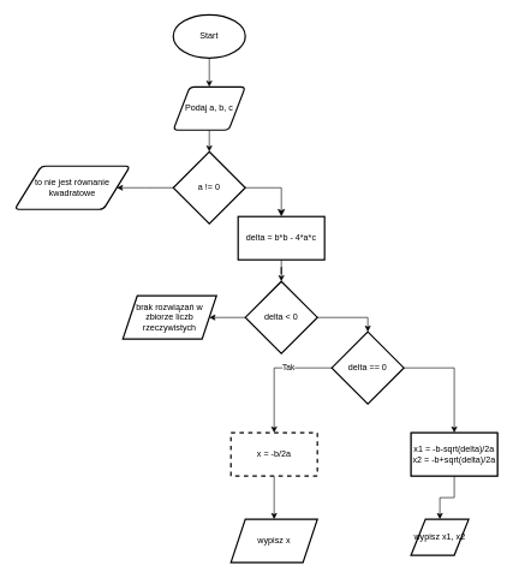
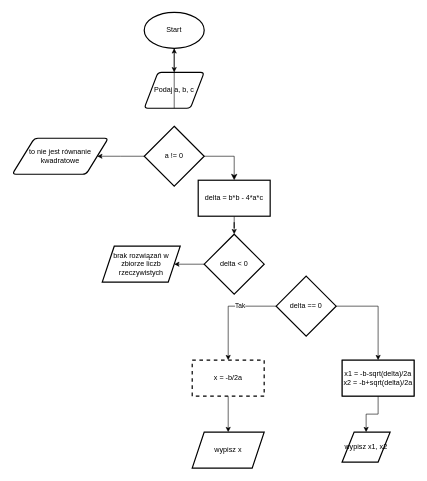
  <mxCell id="0" />
  <mxCell id="1" parent="0" />
  <mxCell id="2" value="" style="endArrow=classic;html=1;rounded=0;" edge="1" parent="1"><mxGeometry width="50" height="50" relative="1" as="geometry"><mxPoint x="290" y="80" as="sourcePoint" /><mxPoint x="290" y="120" as="targetPoint" /></mxGeometry></mxCell>
  <mxCell id="3" value="Podaj a, b, c" style="shape=parallelogram;html=1;strokeWidth=2;perimeter=parallelogramPerimeter;whiteSpace=wrap;rounded=1;arcSize=12;size=0.23;" vertex="1" parent="1"><mxGeometry x="240" y="120" width="100" height="60" as="geometry" /></mxCell>
  <mxCell id="4" value="Start" style="strokeWidth=2;html=1;shape=mxgraph.flowchart.start_1;whiteSpace=wrap;" vertex="1" parent="1"><mxGeometry x="240" y="20" width="100" height="60" as="geometry" /></mxCell>
  <mxCell id="5" value="a != 0" style="strokeWidth=2;html=1;shape=mxgraph.flowchart.decision;whiteSpace=wrap;" vertex="1" parent="1"><mxGeometry x="240" y="210" width="100" height="100" as="geometry" /></mxCell>
- <mxCell id="6" value="" style="endArrow=classic;html=1;rounded=0;entryX=0.5;entryY=0;entryDx=0;entryDy=0;entryPerimeter=0;exitX=0.5;exitY=1;exitDx=0;exitDy=0;" edge="1" parent="1" source="3" target="5"><mxGeometry width="50" height="50" relative="1" as="geometry"><mxPoint x="280" y="220" as="sourcePoint" /><mxPoint x="290" y="190" as="targetPoint" /></mxGeometry></mxCell>
+ <mxCell id="6" value="" style="endArrow=classic;html=1;rounded=0;exitX=0.5;exitY=1;exitDx=0;exitDy=0;" edge="1" parent="1" source="3" target="4"><mxGeometry width="50" height="50" relative="1" as="geometry"><mxPoint x="280" y="220" as="sourcePoint" /><mxPoint x="290" y="190" as="targetPoint" /></mxGeometry></mxCell>
  <mxCell id="7" value="to nie jest równanie kwadratowe" style="shape=parallelogram;html=1;strokeWidth=2;perimeter=parallelogramPerimeter;whiteSpace=wrap;rounded=1;arcSize=12;size=0.23;" vertex="1" parent="1"><mxGeometry x="20" y="230" width="160" height="60" as="geometry" /></mxCell>
  <mxCell id="8" value="" style="endArrow=classic;html=1;rounded=0;exitX=0;exitY=0.5;exitDx=0;exitDy=0;exitPerimeter=0;entryX=1;entryY=0.5;entryDx=0;entryDy=0;" edge="1" parent="1" source="5" target="7"><mxGeometry width="50" height="50" relative="1" as="geometry"><mxPoint x="280" y="220" as="sourcePoint" /><mxPoint x="180" y="260" as="targetPoint" /><Array as="points"><mxPoint x="200" y="260" /></Array></mxGeometry></mxCell>
  <mxCell id="9" value="" style="edgeStyle=orthogonalEdgeStyle;rounded=0;orthogonalLoop=1;jettySize=auto;html=1;" edge="1" parent="1" source="11" target="15"><mxGeometry relative="1" as="geometry" /></mxCell>
- <mxCell id="10" value="" style="edgeStyle=orthogonalEdgeStyle;rounded=0;orthogonalLoop=1;jettySize=auto;html=1;entryX=0.5;entryY=0;entryDx=0;entryDy=0;entryPerimeter=0;" edge="1" parent="1" source="11" target="18"><mxGeometry relative="1" as="geometry" /></mxCell>
  <mxCell id="11" value="delta &amp;lt; 0" style="strokeWidth=2;html=1;shape=mxgraph.flowchart.decision;whiteSpace=wrap;" vertex="1" parent="1"><mxGeometry x="340" y="390" width="100" height="100" as="geometry" /></mxCell>
  <mxCell id="12" value="" style="edgeStyle=segmentEdgeStyle;endArrow=classic;html=1;curved=0;rounded=0;endSize=8;startSize=8;exitX=1;exitY=0.5;exitDx=0;exitDy=0;exitPerimeter=0;entryX=0.5;entryY=0;entryDx=0;entryDy=0;" edge="1" parent="1" source="5" target="14"><mxGeometry width="50" height="50" relative="1" as="geometry"><mxPoint x="340" y="260" as="sourcePoint" /><mxPoint x="390" y="300" as="targetPoint" /><Array as="points"><mxPoint x="390" y="260" /></Array></mxGeometry></mxCell>
  <mxCell id="13" value="" style="edgeStyle=orthogonalEdgeStyle;rounded=0;orthogonalLoop=1;jettySize=auto;html=1;" edge="1" parent="1" source="14" target="11"><mxGeometry relative="1" as="geometry" /></mxCell>
  <mxCell id="14" value="delta = b*b - 4*a*c" style="rounded=0;whiteSpace=wrap;html=1;strokeWidth=2;" vertex="1" parent="1"><mxGeometry x="330" y="300" width="120" height="60" as="geometry" /></mxCell>
  <mxCell id="15" value="brak rozwiązań w zbiorze liczb rzeczywistych" style="shape=parallelogram;perimeter=parallelogramPerimeter;whiteSpace=wrap;html=1;fixedSize=1;strokeWidth=2;" vertex="1" parent="1"><mxGeometry x="170" y="410" width="130" height="60" as="geometry" /></mxCell>
  <mxCell id="16" value="Tak" style="edgeStyle=orthogonalEdgeStyle;rounded=0;orthogonalLoop=1;jettySize=auto;html=1;" edge="1" parent="1" source="18" target="20"><mxGeometry x="-0.294" relative="1" as="geometry"><mxPoint as="offset" /></mxGeometry></mxCell>
  <mxCell id="17" value="" style="edgeStyle=orthogonalEdgeStyle;rounded=0;orthogonalLoop=1;jettySize=auto;html=1;" edge="1" parent="1" source="18" target="23"><mxGeometry relative="1" as="geometry" /></mxCell>
  <mxCell id="18" value="delta == 0" style="strokeWidth=2;html=1;shape=mxgraph.flowchart.decision;whiteSpace=wrap;" vertex="1" parent="1"><mxGeometry x="460" y="460" width="100" height="100" as="geometry" /></mxCell>
  <mxCell id="19" value="" style="edgeStyle=orthogonalEdgeStyle;rounded=0;orthogonalLoop=1;jettySize=auto;html=1;" edge="1" parent="1" source="20" target="24"><mxGeometry relative="1" as="geometry" /></mxCell>
  <mxCell id="20" value="x = -b/2a" style="rounded=0;whiteSpace=wrap;html=1;strokeWidth=2;dashed=1;" vertex="1" parent="1"><mxGeometry x="320" y="600" width="120" height="60" as="geometry" /></mxCell>
  <mxCell id="21" value="" style="rounded=0;whiteSpace=wrap;html=1;" vertex="1" parent="1"><mxGeometry x="570" y="600" width="120" height="60" as="geometry" /></mxCell>
  <mxCell id="22" value="" style="edgeStyle=orthogonalEdgeStyle;rounded=0;orthogonalLoop=1;jettySize=auto;html=1;" edge="1" parent="1" source="23" target="25"><mxGeometry relative="1" as="geometry" /></mxCell>
  <mxCell id="23" value="x1 = -b-sqrt(delta)/2a&lt;div&gt;x2 = -b+sqrt(delta)/2a&lt;br&gt;&lt;/div&gt;" style="whiteSpace=wrap;html=1;strokeWidth=2;" vertex="1" parent="1"><mxGeometry x="570" y="600" width="120" height="60" as="geometry" /></mxCell>
  <mxCell id="24" value="wypisz x" style="shape=parallelogram;perimeter=parallelogramPerimeter;whiteSpace=wrap;html=1;fixedSize=1;rounded=0;strokeWidth=2;" vertex="1" parent="1"><mxGeometry x="320" y="720" width="120" height="60" as="geometry" /></mxCell>
  <mxCell id="25" value="wypisz x1, x2" style="shape=parallelogram;perimeter=parallelogramPerimeter;whiteSpace=wrap;html=1;fixedSize=1;strokeWidth=2;" vertex="1" parent="1"><mxGeometry x="570" y="720" width="80" height="50" as="geometry" /></mxCell>
